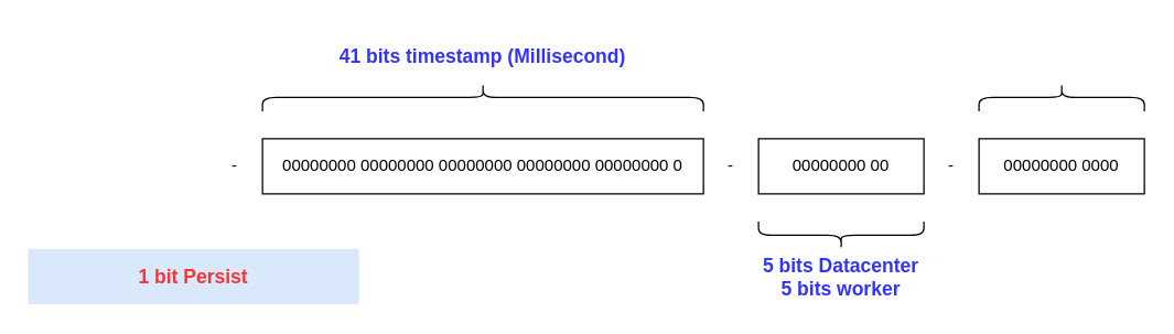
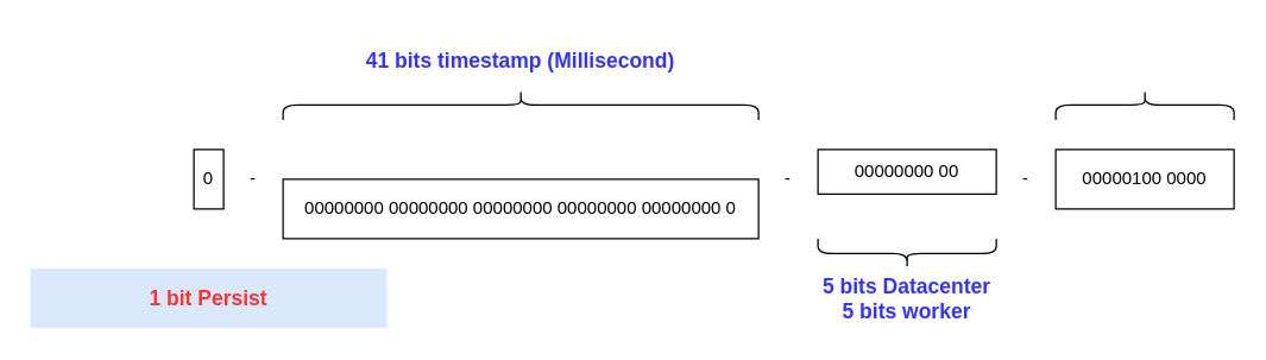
  <mxCell id="0" />
  <mxCell id="1" parent="0" />
  <mxCell id="2" value="" style="shape=curlyBracket;whiteSpace=wrap;html=1;rounded=1;direction=south;" vertex="1" parent="1"><mxGeometry x="190" y="60" width="320" height="20" as="geometry" /></mxCell>
- <mxCell id="3" value="00000000 00000000 00000000 00000000 00000000 0" style="rounded=0;whiteSpace=wrap;html=1;" vertex="1" parent="1"><mxGeometry x="190" y="100" width="320" height="40" as="geometry" /></mxCell>
+ <mxCell id="3" value="00000000 00000000 00000000 00000000 00000000 0" style="rounded=0;whiteSpace=wrap;html=1;" vertex="1" parent="1"><mxGeometry x="190" y="120" width="320" height="40" as="geometry" /></mxCell>
  <mxCell id="4" value="" style="shape=curlyBracket;whiteSpace=wrap;html=1;rounded=1;direction=north;" vertex="1" parent="1"><mxGeometry x="550" y="160" width="120" height="20" as="geometry" /></mxCell>
- <mxCell id="5" value="00000000 00" style="rounded=0;whiteSpace=wrap;html=1;" vertex="1" parent="1"><mxGeometry x="550" y="100" width="120" height="40" as="geometry" /></mxCell>
+ <mxCell id="5" value="00000000 00" style="rounded=0;whiteSpace=wrap;html=1;" vertex="1" parent="1"><mxGeometry x="550" y="100" width="120" height="30" as="geometry" /></mxCell>
  <mxCell id="6" value="" style="shape=curlyBracket;whiteSpace=wrap;html=1;rounded=1;direction=south;" vertex="1" parent="1"><mxGeometry x="710" y="60" width="120" height="20" as="geometry" /></mxCell>
- <mxCell id="7" value="00000000 0000" style="rounded=0;whiteSpace=wrap;html=1;" vertex="1" parent="1"><mxGeometry x="710" y="100" width="120" height="40" as="geometry" /></mxCell>
+ <mxCell id="7" value="00000100 0000" style="rounded=0;whiteSpace=wrap;html=1;" vertex="1" parent="1"><mxGeometry x="710" y="100" width="120" height="40" as="geometry" /></mxCell>
+ <mxCell id="8" value="0" style="rounded=0;whiteSpace=wrap;html=1;" vertex="1" parent="1"><mxGeometry x="130" y="100" width="20" height="40" as="geometry" /></mxCell>
  <mxCell id="9" value="-" style="rounded=0;whiteSpace=wrap;html=1;strokeColor=none;" vertex="1" parent="1"><mxGeometry x="160" y="100" width="20" height="40" as="geometry" /></mxCell>
  <mxCell id="10" value="-" style="rounded=0;whiteSpace=wrap;html=1;strokeColor=none;" vertex="1" parent="1"><mxGeometry x="520" y="100" width="20" height="40" as="geometry" /></mxCell>
  <mxCell id="11" value="-" style="rounded=0;whiteSpace=wrap;html=1;strokeColor=none;" vertex="1" parent="1"><mxGeometry x="680" y="100" width="20" height="40" as="geometry" /></mxCell>
  <mxCell id="12" value="41 bits timestamp (Millisecond)" style="rounded=0;whiteSpace=wrap;html=1;strokeColor=none;labelBorderColor=none;fontStyle=1;fontColor=#3333FF;fontSize=14;" vertex="1" parent="1"><mxGeometry x="230" y="20" width="240" height="40" as="geometry" /></mxCell>
  <mxCell id="13" value="5 bits Datacenter&lt;br&gt;5 bits worker" style="rounded=0;whiteSpace=wrap;html=1;strokeColor=none;labelBorderColor=none;fontStyle=1;fontColor=#3333FF;fontSize=14;" vertex="1" parent="1"><mxGeometry x="490" y="180" width="240" height="40" as="geometry" /></mxCell>
  <mxCell id="14" value="1 bit Persist" style="rounded=0;whiteSpace=wrap;html=1;strokeColor=none;labelBorderColor=none;fontStyle=1;fontColor=#FF3333;fontSize=14;fillColor=#dae8fc;" vertex="1" parent="1"><mxGeometry x="20" y="180" width="240" height="40" as="geometry" /></mxCell>
